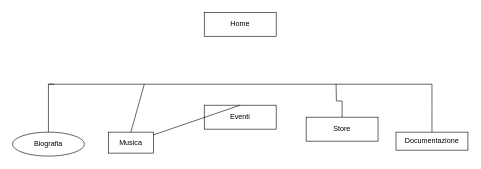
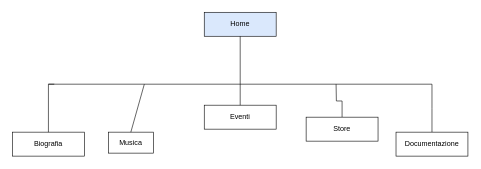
  <mxCell id="0" />
  <mxCell id="1" parent="0" />
- <mxCell id="2" value="Biografia" style="ellipse;whiteSpace=wrap;html=1;" parent="1" vertex="1"><mxGeometry x="20" y="220" width="120" height="40" as="geometry" /></mxCell>
+ <mxCell id="2" value="Biografia" style="rounded=0;whiteSpace=wrap;html=1;" parent="1" vertex="1"><mxGeometry x="20" y="220" width="120" height="40" as="geometry" /></mxCell>
  <mxCell id="3" value="Musica" style="rounded=0;whiteSpace=wrap;html=1;" parent="1" vertex="1"><mxGeometry x="180" y="220" width="75" height="35" as="geometry" /></mxCell>
  <mxCell id="4" value="Eventi" style="rounded=0;whiteSpace=wrap;html=1;" parent="1" vertex="1"><mxGeometry x="340" y="175" width="120" height="40" as="geometry" /></mxCell>
  <mxCell id="5" style="rounded=0;orthogonalLoop=1;jettySize=auto;html=1;strokeColor=default;endArrow=none;endFill=0;entryX=0.5;entryY=0;entryDx=0;entryDy=0;" parent="1" target="3" edge="1"><mxGeometry relative="1" as="geometry"><mxPoint x="240" y="140" as="sourcePoint" /><mxPoint x="420" y="220" as="targetPoint" /></mxGeometry></mxCell>
- <mxCell id="6" value="Home" style="rounded=0;whiteSpace=wrap;html=1;" parent="1" vertex="1"><mxGeometry x="340" y="20" width="120" height="40" as="geometry" /></mxCell>
- <mxCell id="7" style="rounded=0;orthogonalLoop=1;jettySize=auto;html=1;exitX=0.5;exitY=0;exitDx=0;exitDy=0;strokeColor=default;endArrow=none;endFill=0;" parent="1" source="4" edge="1" target="3"><mxGeometry relative="1" as="geometry"><mxPoint x="660" y="220" as="sourcePoint" /><mxPoint x="370" y="140" as="targetPoint" /></mxGeometry></mxCell>
+ <mxCell id="6" value="Home" style="rounded=0;whiteSpace=wrap;html=1;fillColor=#dae8fc;" parent="1" vertex="1"><mxGeometry x="340" y="20" width="120" height="40" as="geometry" /></mxCell>
+ <mxCell id="7" style="rounded=0;orthogonalLoop=1;jettySize=auto;html=1;exitX=0.5;exitY=0;exitDx=0;exitDy=0;strokeColor=default;endArrow=none;endFill=0;entryX=0.5;entryY=1;entryDx=0;entryDy=0;" parent="1" source="4" edge="1" target="6"><mxGeometry relative="1" as="geometry"><mxPoint x="660" y="220" as="sourcePoint" /><mxPoint x="370" y="140" as="targetPoint" /></mxGeometry></mxCell>
  <mxCell id="8" style="rounded=0;orthogonalLoop=1;jettySize=auto;html=1;strokeColor=default;endArrow=none;endFill=0;" parent="1" edge="1"><mxGeometry relative="1" as="geometry"><mxPoint x="720" y="140" as="sourcePoint" /><mxPoint x="90" y="140" as="targetPoint" /><Array as="points"><mxPoint x="90" y="140" /><mxPoint x="80" y="140" /></Array></mxGeometry></mxCell>
  <mxCell id="9" style="rounded=0;orthogonalLoop=1;jettySize=auto;html=1;exitX=0.5;exitY=0;exitDx=0;exitDy=0;strokeColor=default;endArrow=none;endFill=0;" parent="1" source="2" edge="1"><mxGeometry relative="1" as="geometry"><mxPoint x="179.5" y="220" as="sourcePoint" /><mxPoint x="80" y="140" as="targetPoint" /></mxGeometry></mxCell>
  <mxCell id="10" style="edgeStyle=orthogonalEdgeStyle;rounded=0;orthogonalLoop=1;jettySize=auto;html=1;endArrow=none;endFill=0;" edge="1" parent="1" source="11"><mxGeometry relative="1" as="geometry"><mxPoint x="560" y="140" as="targetPoint" /></mxGeometry></mxCell>
  <mxCell id="11" value="Store" style="rounded=0;whiteSpace=wrap;html=1;" parent="1" vertex="1"><mxGeometry x="510" y="195" width="120" height="40" as="geometry" /></mxCell>
  <mxCell id="12" style="edgeStyle=orthogonalEdgeStyle;rounded=0;orthogonalLoop=1;jettySize=auto;html=1;endArrow=none;endFill=0;" edge="1" parent="1" source="13"><mxGeometry relative="1" as="geometry"><mxPoint x="720" y="140" as="targetPoint" /></mxGeometry></mxCell>
- <mxCell id="13" value="Documentazione" style="rounded=0;whiteSpace=wrap;html=1;" parent="1" vertex="1"><mxGeometry x="660" y="220" width="120" height="30" as="geometry" /></mxCell>
+ <mxCell id="13" value="Documentazione" style="rounded=0;whiteSpace=wrap;html=1;" parent="1" vertex="1"><mxGeometry x="660" y="220" width="120" height="40" as="geometry" /></mxCell>
